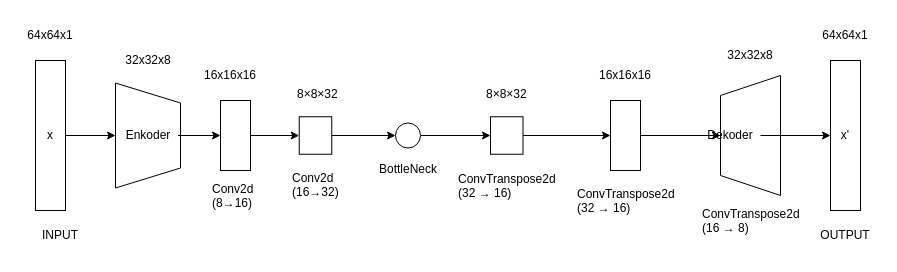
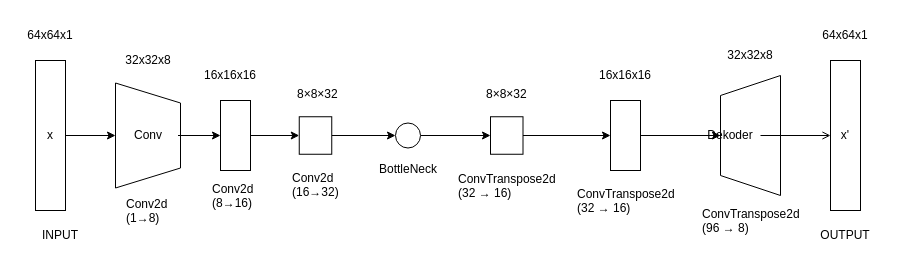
  <mxCell id="0" />
  <mxCell id="1" parent="0" />
  <mxCell id="2" style="edgeStyle=none;html=1;entryX=0.5;entryY=1;entryDx=0;entryDy=0;" parent="1" source="3" target="5" edge="1"><mxGeometry relative="1" as="geometry" /></mxCell>
  <mxCell id="3" value="x" style="rounded=0;whiteSpace=wrap;html=1;" parent="1" vertex="1"><mxGeometry x="35" y="60" width="30" height="150" as="geometry" /></mxCell>
  <mxCell id="4" value="INPUT" style="text;html=1;align=center;verticalAlign=middle;whiteSpace=wrap;rounded=0;" parent="1" vertex="1"><mxGeometry x="30" y="220" width="60" height="30" as="geometry" /></mxCell>
  <mxCell id="5" value="" style="shape=trapezoid;perimeter=trapezoidPerimeter;whiteSpace=wrap;html=1;fixedSize=1;rounded=0;rotation=90;" parent="1" vertex="1"><mxGeometry x="95" y="102.5" width="105" height="65" as="geometry" /></mxCell>
  <mxCell id="6" value="" style="edgeStyle=none;html=1;" parent="1" source="7" target="16" edge="1"><mxGeometry relative="1" as="geometry" /></mxCell>
- <mxCell id="7" value="Enkoder" style="text;html=1;align=center;verticalAlign=middle;whiteSpace=wrap;rounded=0;" parent="1" vertex="1"><mxGeometry x="117.5" y="120" width="60" height="30" as="geometry" /></mxCell>
+ <mxCell id="7" value="Conv" style="text;html=1;align=center;verticalAlign=middle;whiteSpace=wrap;rounded=0;" parent="1" vertex="1"><mxGeometry x="117.5" y="120" width="60" height="30" as="geometry" /></mxCell>
  <mxCell id="8" style="edgeStyle=none;html=1;entryX=0;entryY=0.5;entryDx=0;entryDy=0;" parent="1" source="9" target="35" edge="1"><mxGeometry relative="1" as="geometry" /></mxCell>
  <mxCell id="9" value="" style="whiteSpace=wrap;html=1;rounded=0;" parent="1" vertex="1"><mxGeometry x="298.75" y="116.25" width="32.5" height="37.5" as="geometry" /></mxCell>
  <mxCell id="10" value="" style="shape=trapezoid;perimeter=trapezoidPerimeter;whiteSpace=wrap;html=1;fixedSize=1;rounded=0;rotation=-90;" parent="1" vertex="1"><mxGeometry x="690" y="105" width="120" height="60" as="geometry" /></mxCell>
- <mxCell id="11" style="edgeStyle=none;html=1;" parent="1" source="12" target="13" edge="1"><mxGeometry relative="1" as="geometry" /></mxCell>
+ <mxCell id="11" style="edgeStyle=none;html=1;endArrow=open;" parent="1" source="12" target="13" edge="1"><mxGeometry relative="1" as="geometry" /></mxCell>
  <mxCell id="12" value="Dekoder" style="text;html=1;align=center;verticalAlign=middle;whiteSpace=wrap;rounded=0;" parent="1" vertex="1"><mxGeometry x="700" y="120" width="60" height="30" as="geometry" /></mxCell>
  <mxCell id="13" value="x'" style="whiteSpace=wrap;html=1;rounded=0;" parent="1" vertex="1"><mxGeometry x="830" y="60" width="30" height="150" as="geometry" /></mxCell>
  <mxCell id="14" value="OUTPUT" style="text;html=1;align=center;verticalAlign=middle;whiteSpace=wrap;rounded=0;" parent="1" vertex="1"><mxGeometry x="815" y="220" width="60" height="30" as="geometry" /></mxCell>
  <mxCell id="15" style="edgeStyle=none;html=1;entryX=0;entryY=0.5;entryDx=0;entryDy=0;" parent="1" source="16" target="9" edge="1"><mxGeometry relative="1" as="geometry" /></mxCell>
  <mxCell id="16" value="" style="whiteSpace=wrap;html=1;" parent="1" vertex="1"><mxGeometry x="220" y="100" width="30" height="70" as="geometry" /></mxCell>
  <mxCell id="17" value="32x32x8" style="text;html=1;align=center;verticalAlign=middle;whiteSpace=wrap;rounded=0;" parent="1" vertex="1"><mxGeometry x="117.5" y="45" width="60" height="30" as="geometry" /></mxCell>
  <mxCell id="18" value="16x16x16" style="text;html=1;align=center;verticalAlign=middle;whiteSpace=wrap;rounded=0;" parent="1" vertex="1"><mxGeometry x="200" y="60" width="60" height="30" as="geometry" /></mxCell>
  <mxCell id="19" value="64x64x1" style="text;html=1;align=center;verticalAlign=middle;whiteSpace=wrap;rounded=0;" parent="1" vertex="1"><mxGeometry x="20" y="20" width="60" height="30" as="geometry" /></mxCell>
+ <mxCell id="20" value="Conv2d&lt;div&gt;(1→8)&lt;/div&gt;" style="text;whiteSpace=wrap;html=1;" parent="1" vertex="1"><mxGeometry x="123.75" y="190" width="47.5" height="40" as="geometry" /></mxCell>
  <mxCell id="21" value="Conv2d&lt;div&gt;(8→16)&lt;/div&gt;" style="text;whiteSpace=wrap;html=1;" parent="1" vertex="1"><mxGeometry x="210" y="175" width="50" height="40" as="geometry" /></mxCell>
  <mxCell id="22" value="Conv2d&lt;div&gt;(16→32)&lt;/div&gt;" style="text;whiteSpace=wrap;html=1;" parent="1" vertex="1"><mxGeometry x="290" y="163.75" width="50" height="40" as="geometry" /></mxCell>
  <mxCell id="23" value="ConvTranspose2d&lt;div&gt;(32 → 16)&lt;br&gt;&lt;/div&gt;" style="text;whiteSpace=wrap;html=1;" parent="1" vertex="1"><mxGeometry x="456.25" y="165" width="100" height="40" as="geometry" /></mxCell>
  <mxCell id="24" style="edgeStyle=none;html=1;entryX=0;entryY=0.5;entryDx=0;entryDy=0;" parent="1" source="25" target="27" edge="1"><mxGeometry relative="1" as="geometry" /></mxCell>
  <mxCell id="25" value="" style="whiteSpace=wrap;html=1;rounded=0;" parent="1" vertex="1"><mxGeometry x="490" y="116.25" width="32.5" height="37.5" as="geometry" /></mxCell>
  <mxCell id="26" style="edgeStyle=none;html=1;entryX=0.5;entryY=0;entryDx=0;entryDy=0;" parent="1" source="27" target="10" edge="1"><mxGeometry relative="1" as="geometry" /></mxCell>
  <mxCell id="27" value="" style="whiteSpace=wrap;html=1;" parent="1" vertex="1"><mxGeometry x="610" y="100" width="30" height="70" as="geometry" /></mxCell>
  <mxCell id="28" value="ConvTranspose2d&lt;div&gt;(32 → 16)&lt;br&gt;&lt;/div&gt;" style="text;whiteSpace=wrap;html=1;" parent="1" vertex="1"><mxGeometry x="575" y="180" width="100" height="40" as="geometry" /></mxCell>
- <mxCell id="29" value="ConvTranspose2d&lt;div&gt;(16 → 8)&lt;br&gt;&lt;/div&gt;" style="text;whiteSpace=wrap;html=1;" parent="1" vertex="1"><mxGeometry x="700" y="200" width="100" height="40" as="geometry" /></mxCell>
+ <mxCell id="29" value="ConvTranspose2d&lt;div&gt;(96 → 8)&lt;br&gt;&lt;/div&gt;" style="text;whiteSpace=wrap;html=1;" parent="1" vertex="1"><mxGeometry x="700" y="200" width="100" height="40" as="geometry" /></mxCell>
  <mxCell id="30" value="8×8×32" style="text;whiteSpace=wrap;html=1;" parent="1" vertex="1"><mxGeometry x="295" y="80" width="45" height="40" as="geometry" /></mxCell>
  <mxCell id="31" value="32x32x8" style="text;html=1;align=center;verticalAlign=middle;whiteSpace=wrap;rounded=0;" parent="1" vertex="1"><mxGeometry x="720" y="40" width="60" height="30" as="geometry" /></mxCell>
  <mxCell id="32" value="16x16x16" style="text;html=1;align=center;verticalAlign=middle;whiteSpace=wrap;rounded=0;" parent="1" vertex="1"><mxGeometry x="595" y="60" width="60" height="30" as="geometry" /></mxCell>
  <mxCell id="33" value="8×8×32" style="text;whiteSpace=wrap;html=1;" parent="1" vertex="1"><mxGeometry x="483.75" y="80" width="45" height="40" as="geometry" /></mxCell>
  <mxCell id="34" style="edgeStyle=none;html=1;entryX=0;entryY=0.5;entryDx=0;entryDy=0;" parent="1" source="35" target="25" edge="1"><mxGeometry relative="1" as="geometry" /></mxCell>
  <mxCell id="35" value="" style="ellipse;whiteSpace=wrap;html=1;aspect=fixed;" parent="1" vertex="1"><mxGeometry x="395" y="122.5" width="25" height="25" as="geometry" /></mxCell>
  <mxCell id="36" value="BottleNeck" style="text;html=1;align=center;verticalAlign=middle;whiteSpace=wrap;rounded=0;" parent="1" vertex="1"><mxGeometry x="377.5" y="153.75" width="60" height="30" as="geometry" /></mxCell>
  <mxCell id="37" value="64x64x1" style="text;html=1;align=center;verticalAlign=middle;whiteSpace=wrap;rounded=0;" parent="1" vertex="1"><mxGeometry x="815" y="20" width="60" height="30" as="geometry" /></mxCell>
